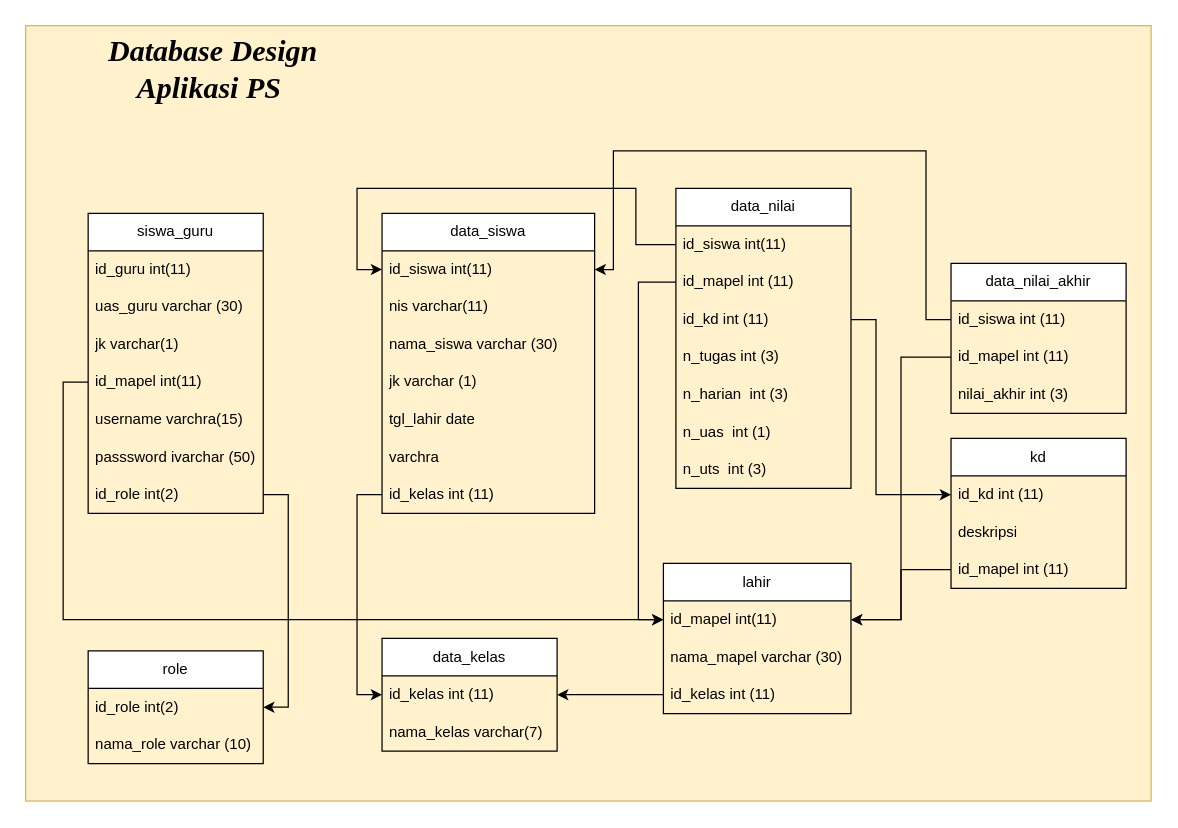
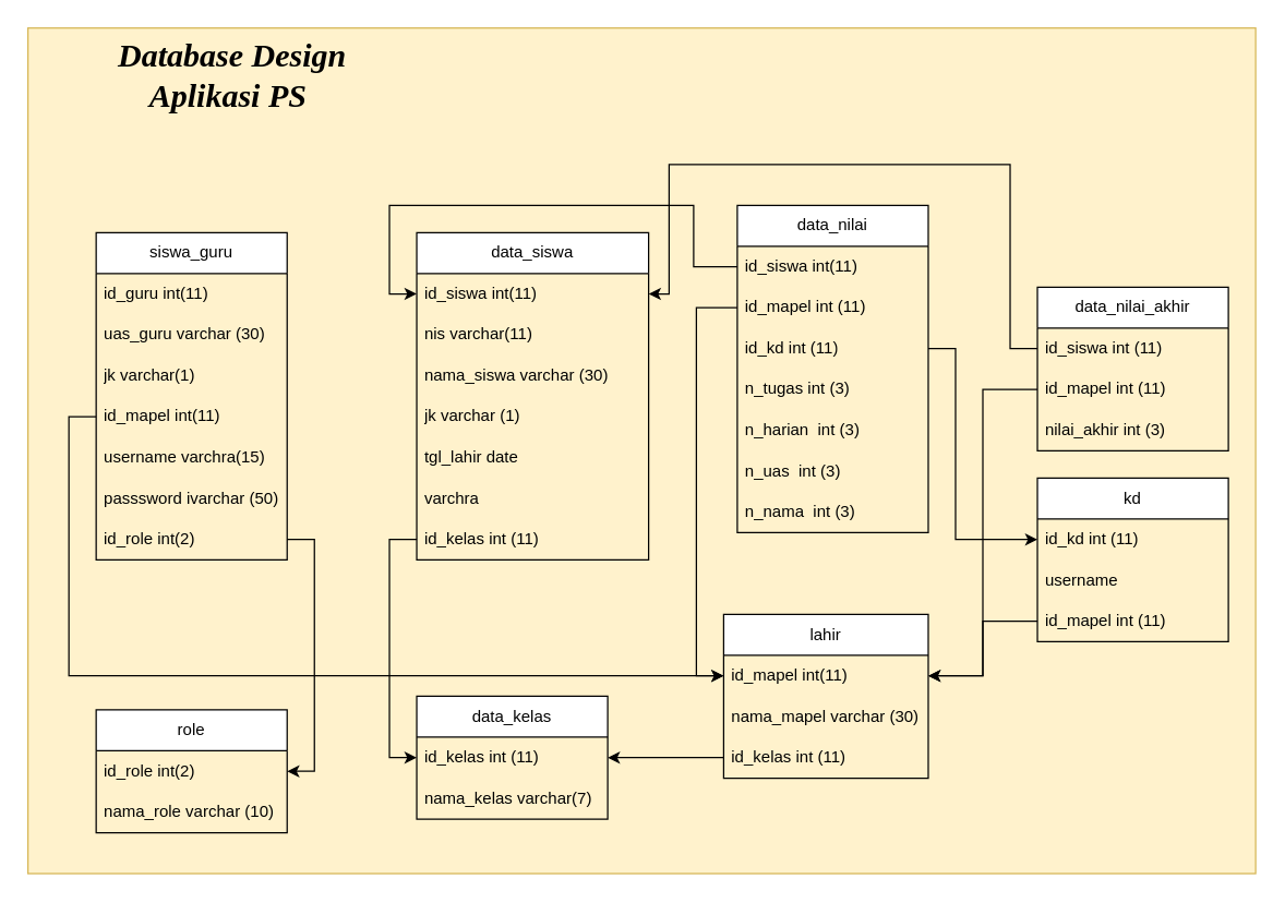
  <mxCell id="0" />
  <mxCell id="1" parent="0" />
  <mxCell id="2" value="" style="rounded=0;whiteSpace=wrap;html=1;fillColor=#fff2cc;strokeColor=#d6b656;" parent="1" vertex="1"><mxGeometry x="20" y="20" width="900" height="620" as="geometry" /></mxCell>
  <mxCell id="3" value="role" style="swimlane;fontStyle=0;childLayout=stackLayout;horizontal=1;startSize=30;horizontalStack=0;resizeParent=1;resizeParentMax=0;resizeLast=0;collapsible=1;marginBottom=0;whiteSpace=wrap;html=1;" parent="1" vertex="1"><mxGeometry x="70" y="520" width="140" height="90" as="geometry" /></mxCell>
  <mxCell id="4" value="id_role int(2)" style="text;strokeColor=none;fillColor=none;align=left;verticalAlign=middle;spacingLeft=4;spacingRight=4;overflow=hidden;points=[[0,0.5],[1,0.5]];portConstraint=eastwest;rotatable=0;whiteSpace=wrap;html=1;" parent="3" vertex="1"><mxGeometry y="30" width="140" height="30" as="geometry" /></mxCell>
  <mxCell id="5" value="nama_role varchar (10)" style="text;strokeColor=none;fillColor=none;align=left;verticalAlign=middle;spacingLeft=4;spacingRight=4;overflow=hidden;points=[[0,0.5],[1,0.5]];portConstraint=eastwest;rotatable=0;whiteSpace=wrap;html=1;" parent="3" vertex="1"><mxGeometry y="60" width="140" height="30" as="geometry" /></mxCell>
  <mxCell id="6" value="data_siswa" style="swimlane;fontStyle=0;childLayout=stackLayout;horizontal=1;startSize=30;horizontalStack=0;resizeParent=1;resizeParentMax=0;resizeLast=0;collapsible=1;marginBottom=0;whiteSpace=wrap;html=1;" parent="1" vertex="1"><mxGeometry x="305" y="170" width="170" height="240" as="geometry" /></mxCell>
  <mxCell id="7" value="id_siswa int(11)" style="text;strokeColor=none;fillColor=none;align=left;verticalAlign=middle;spacingLeft=4;spacingRight=4;overflow=hidden;points=[[0,0.5],[1,0.5]];portConstraint=eastwest;rotatable=0;whiteSpace=wrap;html=1;" parent="6" vertex="1"><mxGeometry y="30" width="170" height="30" as="geometry" /></mxCell>
  <mxCell id="8" value="nis varchar(11)" style="text;strokeColor=none;fillColor=none;align=left;verticalAlign=middle;spacingLeft=4;spacingRight=4;overflow=hidden;points=[[0,0.5],[1,0.5]];portConstraint=eastwest;rotatable=0;whiteSpace=wrap;html=1;" parent="6" vertex="1"><mxGeometry y="60" width="170" height="30" as="geometry" /></mxCell>
  <mxCell id="9" value="nama_siswa varchar (30)" style="text;strokeColor=none;fillColor=none;align=left;verticalAlign=middle;spacingLeft=4;spacingRight=4;overflow=hidden;points=[[0,0.5],[1,0.5]];portConstraint=eastwest;rotatable=0;whiteSpace=wrap;html=1;" parent="6" vertex="1"><mxGeometry y="90" width="170" height="30" as="geometry" /></mxCell>
  <mxCell id="10" value="jk varchar (1)" style="text;strokeColor=none;fillColor=none;align=left;verticalAlign=middle;spacingLeft=4;spacingRight=4;overflow=hidden;points=[[0,0.5],[1,0.5]];portConstraint=eastwest;rotatable=0;whiteSpace=wrap;html=1;" parent="6" vertex="1"><mxGeometry y="120" width="170" height="30" as="geometry" /></mxCell>
  <mxCell id="11" value="tgl_lahir date" style="text;strokeColor=none;fillColor=none;align=left;verticalAlign=middle;spacingLeft=4;spacingRight=4;overflow=hidden;points=[[0,0.5],[1,0.5]];portConstraint=eastwest;rotatable=0;whiteSpace=wrap;html=1;" parent="6" vertex="1"><mxGeometry y="150" width="170" height="30" as="geometry" /></mxCell>
  <mxCell id="12" value="varchra" style="text;strokeColor=none;fillColor=none;align=left;verticalAlign=middle;spacingLeft=4;spacingRight=4;overflow=hidden;points=[[0,0.5],[1,0.5]];portConstraint=eastwest;rotatable=0;whiteSpace=wrap;html=1;" parent="6" vertex="1"><mxGeometry y="180" width="170" height="30" as="geometry" /></mxCell>
  <mxCell id="13" value="id_kelas int (11)" style="text;strokeColor=none;fillColor=none;align=left;verticalAlign=middle;spacingLeft=4;spacingRight=4;overflow=hidden;points=[[0,0.5],[1,0.5]];portConstraint=eastwest;rotatable=0;whiteSpace=wrap;html=1;" parent="6" vertex="1"><mxGeometry y="210" width="170" height="30" as="geometry" /></mxCell>
  <mxCell id="14" value="data_kelas" style="swimlane;fontStyle=0;childLayout=stackLayout;horizontal=1;startSize=30;horizontalStack=0;resizeParent=1;resizeParentMax=0;resizeLast=0;collapsible=1;marginBottom=0;whiteSpace=wrap;html=1;" parent="1" vertex="1"><mxGeometry x="305" y="510" width="140" height="90" as="geometry" /></mxCell>
  <mxCell id="15" value="id_kelas int (11)" style="text;strokeColor=none;fillColor=none;align=left;verticalAlign=middle;spacingLeft=4;spacingRight=4;overflow=hidden;points=[[0,0.5],[1,0.5]];portConstraint=eastwest;rotatable=0;whiteSpace=wrap;html=1;" parent="14" vertex="1"><mxGeometry y="30" width="140" height="30" as="geometry" /></mxCell>
  <mxCell id="16" value="nama_kelas varchar(7)" style="text;strokeColor=none;fillColor=none;align=left;verticalAlign=middle;spacingLeft=4;spacingRight=4;overflow=hidden;points=[[0,0.5],[1,0.5]];portConstraint=eastwest;rotatable=0;whiteSpace=wrap;html=1;" parent="14" vertex="1"><mxGeometry y="60" width="140" height="30" as="geometry" /></mxCell>
  <mxCell id="17" style="edgeStyle=orthogonalEdgeStyle;rounded=0;orthogonalLoop=1;jettySize=auto;html=1;exitX=0;exitY=0.5;exitDx=0;exitDy=0;entryX=0;entryY=0.5;entryDx=0;entryDy=0;" parent="1" source="13" target="15" edge="1"><mxGeometry relative="1" as="geometry" /></mxCell>
  <mxCell id="18" value="data_nilai" style="swimlane;fontStyle=0;childLayout=stackLayout;horizontal=1;startSize=30;horizontalStack=0;resizeParent=1;resizeParentMax=0;resizeLast=0;collapsible=1;marginBottom=0;whiteSpace=wrap;html=1;" parent="1" vertex="1"><mxGeometry x="540" y="150" width="140" height="240" as="geometry" /></mxCell>
  <mxCell id="19" value="id_siswa int(11)" style="text;strokeColor=none;fillColor=none;align=left;verticalAlign=middle;spacingLeft=4;spacingRight=4;overflow=hidden;points=[[0,0.5],[1,0.5]];portConstraint=eastwest;rotatable=0;whiteSpace=wrap;html=1;" parent="18" vertex="1"><mxGeometry y="30" width="140" height="30" as="geometry" /></mxCell>
  <mxCell id="20" value="id_mapel int (11)" style="text;strokeColor=none;fillColor=none;align=left;verticalAlign=middle;spacingLeft=4;spacingRight=4;overflow=hidden;points=[[0,0.5],[1,0.5]];portConstraint=eastwest;rotatable=0;whiteSpace=wrap;html=1;" parent="18" vertex="1"><mxGeometry y="60" width="140" height="30" as="geometry" /></mxCell>
  <mxCell id="21" value="id_kd int (11)" style="text;strokeColor=none;fillColor=none;align=left;verticalAlign=middle;spacingLeft=4;spacingRight=4;overflow=hidden;points=[[0,0.5],[1,0.5]];portConstraint=eastwest;rotatable=0;whiteSpace=wrap;html=1;" parent="18" vertex="1"><mxGeometry y="90" width="140" height="30" as="geometry" /></mxCell>
  <mxCell id="22" value="n_tugas int (3)" style="text;strokeColor=none;fillColor=none;align=left;verticalAlign=middle;spacingLeft=4;spacingRight=4;overflow=hidden;points=[[0,0.5],[1,0.5]];portConstraint=eastwest;rotatable=0;whiteSpace=wrap;html=1;" parent="18" vertex="1"><mxGeometry y="120" width="140" height="30" as="geometry" /></mxCell>
  <mxCell id="23" value="n_harian&amp;nbsp;&amp;nbsp;int (3)" style="text;strokeColor=none;fillColor=none;align=left;verticalAlign=middle;spacingLeft=4;spacingRight=4;overflow=hidden;points=[[0,0.5],[1,0.5]];portConstraint=eastwest;rotatable=0;whiteSpace=wrap;html=1;" parent="18" vertex="1"><mxGeometry y="150" width="140" height="30" as="geometry" /></mxCell>
- <mxCell id="24" value="n_uas&amp;nbsp;&amp;nbsp;int (1)" style="text;strokeColor=none;fillColor=none;align=left;verticalAlign=middle;spacingLeft=4;spacingRight=4;overflow=hidden;points=[[0,0.5],[1,0.5]];portConstraint=eastwest;rotatable=0;whiteSpace=wrap;html=1;" parent="18" vertex="1"><mxGeometry y="180" width="140" height="30" as="geometry" /></mxCell>
- <mxCell id="25" value="n_uts&amp;nbsp;&amp;nbsp;int (3)" style="text;strokeColor=none;fillColor=none;align=left;verticalAlign=middle;spacingLeft=4;spacingRight=4;overflow=hidden;points=[[0,0.5],[1,0.5]];portConstraint=eastwest;rotatable=0;whiteSpace=wrap;html=1;" parent="18" vertex="1"><mxGeometry y="210" width="140" height="30" as="geometry" /></mxCell>
+ <mxCell id="24" value="n_uas&amp;nbsp;&amp;nbsp;int (3)" style="text;strokeColor=none;fillColor=none;align=left;verticalAlign=middle;spacingLeft=4;spacingRight=4;overflow=hidden;points=[[0,0.5],[1,0.5]];portConstraint=eastwest;rotatable=0;whiteSpace=wrap;html=1;" parent="18" vertex="1"><mxGeometry y="180" width="140" height="30" as="geometry" /></mxCell>
+ <mxCell id="25" value="n_nama&amp;nbsp;&amp;nbsp;int (3)" style="text;strokeColor=none;fillColor=none;align=left;verticalAlign=middle;spacingLeft=4;spacingRight=4;overflow=hidden;points=[[0,0.5],[1,0.5]];portConstraint=eastwest;rotatable=0;whiteSpace=wrap;html=1;" parent="18" vertex="1"><mxGeometry y="210" width="140" height="30" as="geometry" /></mxCell>
  <mxCell id="26" style="edgeStyle=orthogonalEdgeStyle;rounded=0;orthogonalLoop=1;jettySize=auto;html=1;exitX=0;exitY=0.5;exitDx=0;exitDy=0;entryX=0;entryY=0.5;entryDx=0;entryDy=0;" parent="1" source="19" target="7" edge="1"><mxGeometry relative="1" as="geometry"><Array as="points"><mxPoint x="508" y="195" /><mxPoint x="508" y="150" /><mxPoint x="285" y="150" /><mxPoint x="285" y="215" /></Array></mxGeometry></mxCell>
  <mxCell id="27" value="lahir" style="swimlane;fontStyle=0;childLayout=stackLayout;horizontal=1;startSize=30;horizontalStack=0;resizeParent=1;resizeParentMax=0;resizeLast=0;collapsible=1;marginBottom=0;whiteSpace=wrap;html=1;" parent="1" vertex="1"><mxGeometry x="530" y="450" width="150" height="120" as="geometry" /></mxCell>
  <mxCell id="28" value="id_mapel int(11)" style="text;strokeColor=none;fillColor=none;align=left;verticalAlign=middle;spacingLeft=4;spacingRight=4;overflow=hidden;points=[[0,0.5],[1,0.5]];portConstraint=eastwest;rotatable=0;whiteSpace=wrap;html=1;" parent="27" vertex="1"><mxGeometry y="30" width="150" height="30" as="geometry" /></mxCell>
  <mxCell id="29" value="nama_mapel varchar (30)" style="text;strokeColor=none;fillColor=none;align=left;verticalAlign=middle;spacingLeft=4;spacingRight=4;overflow=hidden;points=[[0,0.5],[1,0.5]];portConstraint=eastwest;rotatable=0;whiteSpace=wrap;html=1;" parent="27" vertex="1"><mxGeometry y="60" width="150" height="30" as="geometry" /></mxCell>
  <mxCell id="30" value="id_kelas int (11)" style="text;strokeColor=none;fillColor=none;align=left;verticalAlign=middle;spacingLeft=4;spacingRight=4;overflow=hidden;points=[[0,0.5],[1,0.5]];portConstraint=eastwest;rotatable=0;whiteSpace=wrap;html=1;" parent="27" vertex="1"><mxGeometry y="90" width="150" height="30" as="geometry" /></mxCell>
  <mxCell id="31" style="edgeStyle=orthogonalEdgeStyle;rounded=0;orthogonalLoop=1;jettySize=auto;html=1;exitX=0;exitY=0.5;exitDx=0;exitDy=0;entryX=1;entryY=0.5;entryDx=0;entryDy=0;" parent="1" source="30" target="15" edge="1"><mxGeometry relative="1" as="geometry" /></mxCell>
  <mxCell id="32" style="edgeStyle=orthogonalEdgeStyle;rounded=0;orthogonalLoop=1;jettySize=auto;html=1;exitX=0;exitY=0.5;exitDx=0;exitDy=0;entryX=0;entryY=0.5;entryDx=0;entryDy=0;" parent="1" source="20" target="28" edge="1"><mxGeometry relative="1" as="geometry" /></mxCell>
  <mxCell id="33" value="kd" style="swimlane;fontStyle=0;childLayout=stackLayout;horizontal=1;startSize=30;horizontalStack=0;resizeParent=1;resizeParentMax=0;resizeLast=0;collapsible=1;marginBottom=0;whiteSpace=wrap;html=1;" parent="1" vertex="1"><mxGeometry x="760" y="350" width="140" height="120" as="geometry" /></mxCell>
  <mxCell id="34" value="id_kd int (11)" style="text;strokeColor=none;fillColor=none;align=left;verticalAlign=middle;spacingLeft=4;spacingRight=4;overflow=hidden;points=[[0,0.5],[1,0.5]];portConstraint=eastwest;rotatable=0;whiteSpace=wrap;html=1;" parent="33" vertex="1"><mxGeometry y="30" width="140" height="30" as="geometry" /></mxCell>
- <mxCell id="35" value="deskripsi" style="text;strokeColor=none;fillColor=none;align=left;verticalAlign=middle;spacingLeft=4;spacingRight=4;overflow=hidden;points=[[0,0.5],[1,0.5]];portConstraint=eastwest;rotatable=0;whiteSpace=wrap;html=1;" parent="33" vertex="1"><mxGeometry y="60" width="140" height="30" as="geometry" /></mxCell>
+ <mxCell id="35" value="username" style="text;strokeColor=none;fillColor=none;align=left;verticalAlign=middle;spacingLeft=4;spacingRight=4;overflow=hidden;points=[[0,0.5],[1,0.5]];portConstraint=eastwest;rotatable=0;whiteSpace=wrap;html=1;" parent="33" vertex="1"><mxGeometry y="60" width="140" height="30" as="geometry" /></mxCell>
  <mxCell id="36" value="id_mapel int (11)" style="text;strokeColor=none;fillColor=none;align=left;verticalAlign=middle;spacingLeft=4;spacingRight=4;overflow=hidden;points=[[0,0.5],[1,0.5]];portConstraint=eastwest;rotatable=0;whiteSpace=wrap;html=1;" parent="33" vertex="1"><mxGeometry y="90" width="140" height="30" as="geometry" /></mxCell>
  <mxCell id="37" value="siswa_guru" style="swimlane;fontStyle=0;childLayout=stackLayout;horizontal=1;startSize=30;horizontalStack=0;resizeParent=1;resizeParentMax=0;resizeLast=0;collapsible=1;marginBottom=0;whiteSpace=wrap;html=1;" parent="1" vertex="1"><mxGeometry x="70" y="170" width="140" height="240" as="geometry" /></mxCell>
  <mxCell id="38" value="id_guru int(11)" style="text;strokeColor=none;fillColor=none;align=left;verticalAlign=middle;spacingLeft=4;spacingRight=4;overflow=hidden;points=[[0,0.5],[1,0.5]];portConstraint=eastwest;rotatable=0;whiteSpace=wrap;html=1;" parent="37" vertex="1"><mxGeometry y="30" width="140" height="30" as="geometry" /></mxCell>
  <mxCell id="39" value="uas_guru varchar (30)" style="text;strokeColor=none;fillColor=none;align=left;verticalAlign=middle;spacingLeft=4;spacingRight=4;overflow=hidden;points=[[0,0.5],[1,0.5]];portConstraint=eastwest;rotatable=0;whiteSpace=wrap;html=1;" parent="37" vertex="1"><mxGeometry y="60" width="140" height="30" as="geometry" /></mxCell>
  <mxCell id="40" value="jk varchar(1)" style="text;strokeColor=none;fillColor=none;align=left;verticalAlign=middle;spacingLeft=4;spacingRight=4;overflow=hidden;points=[[0,0.5],[1,0.5]];portConstraint=eastwest;rotatable=0;whiteSpace=wrap;html=1;" parent="37" vertex="1"><mxGeometry y="90" width="140" height="30" as="geometry" /></mxCell>
  <mxCell id="41" value="id_mapel int(11)" style="text;strokeColor=none;fillColor=none;align=left;verticalAlign=middle;spacingLeft=4;spacingRight=4;overflow=hidden;points=[[0,0.5],[1,0.5]];portConstraint=eastwest;rotatable=0;whiteSpace=wrap;html=1;" parent="37" vertex="1"><mxGeometry y="120" width="140" height="30" as="geometry" /></mxCell>
  <mxCell id="42" value="username varchra(15)" style="text;strokeColor=none;fillColor=none;align=left;verticalAlign=middle;spacingLeft=4;spacingRight=4;overflow=hidden;points=[[0,0.5],[1,0.5]];portConstraint=eastwest;rotatable=0;whiteSpace=wrap;html=1;" parent="37" vertex="1"><mxGeometry y="150" width="140" height="30" as="geometry" /></mxCell>
  <mxCell id="43" value="passsword ivarchar (50)" style="text;strokeColor=none;fillColor=none;align=left;verticalAlign=middle;spacingLeft=4;spacingRight=4;overflow=hidden;points=[[0,0.5],[1,0.5]];portConstraint=eastwest;rotatable=0;whiteSpace=wrap;html=1;" parent="37" vertex="1"><mxGeometry y="180" width="140" height="30" as="geometry" /></mxCell>
  <mxCell id="44" value="id_role int(2)" style="text;strokeColor=none;fillColor=none;align=left;verticalAlign=middle;spacingLeft=4;spacingRight=4;overflow=hidden;points=[[0,0.5],[1,0.5]];portConstraint=eastwest;rotatable=0;whiteSpace=wrap;html=1;" parent="37" vertex="1"><mxGeometry y="210" width="140" height="30" as="geometry" /></mxCell>
  <mxCell id="45" style="edgeStyle=orthogonalEdgeStyle;rounded=0;orthogonalLoop=1;jettySize=auto;html=1;exitX=0;exitY=0.5;exitDx=0;exitDy=0;entryX=0;entryY=0.5;entryDx=0;entryDy=0;" parent="1" source="41" target="28" edge="1"><mxGeometry relative="1" as="geometry" /></mxCell>
  <mxCell id="46" style="edgeStyle=orthogonalEdgeStyle;rounded=0;orthogonalLoop=1;jettySize=auto;html=1;exitX=1;exitY=0.5;exitDx=0;exitDy=0;entryX=1;entryY=0.5;entryDx=0;entryDy=0;" parent="1" source="44" target="4" edge="1"><mxGeometry relative="1" as="geometry" /></mxCell>
  <mxCell id="47" value="data_nilai_akhir" style="swimlane;fontStyle=0;childLayout=stackLayout;horizontal=1;startSize=30;horizontalStack=0;resizeParent=1;resizeParentMax=0;resizeLast=0;collapsible=1;marginBottom=0;whiteSpace=wrap;html=1;" parent="1" vertex="1"><mxGeometry x="760" y="210" width="140" height="120" as="geometry" /></mxCell>
  <mxCell id="48" value="id_siswa int (11)" style="text;strokeColor=none;fillColor=none;align=left;verticalAlign=middle;spacingLeft=4;spacingRight=4;overflow=hidden;points=[[0,0.5],[1,0.5]];portConstraint=eastwest;rotatable=0;whiteSpace=wrap;html=1;" parent="47" vertex="1"><mxGeometry y="30" width="140" height="30" as="geometry" /></mxCell>
  <mxCell id="49" value="id_mapel int (11)" style="text;strokeColor=none;fillColor=none;align=left;verticalAlign=middle;spacingLeft=4;spacingRight=4;overflow=hidden;points=[[0,0.5],[1,0.5]];portConstraint=eastwest;rotatable=0;whiteSpace=wrap;html=1;" parent="47" vertex="1"><mxGeometry y="60" width="140" height="30" as="geometry" /></mxCell>
  <mxCell id="50" value="nilai_akhir int (3)" style="text;strokeColor=none;fillColor=none;align=left;verticalAlign=middle;spacingLeft=4;spacingRight=4;overflow=hidden;points=[[0,0.5],[1,0.5]];portConstraint=eastwest;rotatable=0;whiteSpace=wrap;html=1;" parent="47" vertex="1"><mxGeometry y="90" width="140" height="30" as="geometry" /></mxCell>
  <mxCell id="51" style="edgeStyle=orthogonalEdgeStyle;rounded=0;orthogonalLoop=1;jettySize=auto;html=1;exitX=0;exitY=0.5;exitDx=0;exitDy=0;entryX=1;entryY=0.5;entryDx=0;entryDy=0;" parent="1" source="48" target="7" edge="1"><mxGeometry relative="1" as="geometry"><Array as="points"><mxPoint x="740" y="255" /><mxPoint x="740" y="120" /><mxPoint x="490" y="120" /><mxPoint x="490" y="215" /></Array></mxGeometry></mxCell>
  <mxCell id="52" style="edgeStyle=orthogonalEdgeStyle;rounded=0;orthogonalLoop=1;jettySize=auto;html=1;exitX=0;exitY=0.5;exitDx=0;exitDy=0;entryX=1;entryY=0.5;entryDx=0;entryDy=0;" parent="1" source="49" target="28" edge="1"><mxGeometry relative="1" as="geometry" /></mxCell>
  <mxCell id="53" style="edgeStyle=orthogonalEdgeStyle;rounded=0;orthogonalLoop=1;jettySize=auto;html=1;exitX=1;exitY=0.5;exitDx=0;exitDy=0;entryX=0;entryY=0.5;entryDx=0;entryDy=0;" parent="1" source="21" target="34" edge="1"><mxGeometry relative="1" as="geometry"><Array as="points"><mxPoint x="700" y="255" /><mxPoint x="700" y="395" /></Array></mxGeometry></mxCell>
  <mxCell id="54" style="edgeStyle=orthogonalEdgeStyle;rounded=0;orthogonalLoop=1;jettySize=auto;html=1;exitX=0;exitY=0.5;exitDx=0;exitDy=0;entryX=1;entryY=0.5;entryDx=0;entryDy=0;" parent="1" source="36" target="28" edge="1"><mxGeometry relative="1" as="geometry" /></mxCell>
  <mxCell id="55" value="&lt;font style=&quot;font-size: 24px;&quot; face=&quot;Times New Roman&quot;&gt;&lt;i&gt;&lt;b&gt;&lt;font style=&quot;&quot;&gt;Database Design Aplikasi PS&lt;/font&gt;&lt;/b&gt;&amp;nbsp;&lt;/i&gt;&lt;/font&gt;" style="text;html=1;strokeColor=none;fillColor=none;align=center;verticalAlign=middle;whiteSpace=wrap;rounded=0;" parent="1" vertex="1"><mxGeometry x="70" y="35" width="200" height="40" as="geometry" /></mxCell>
